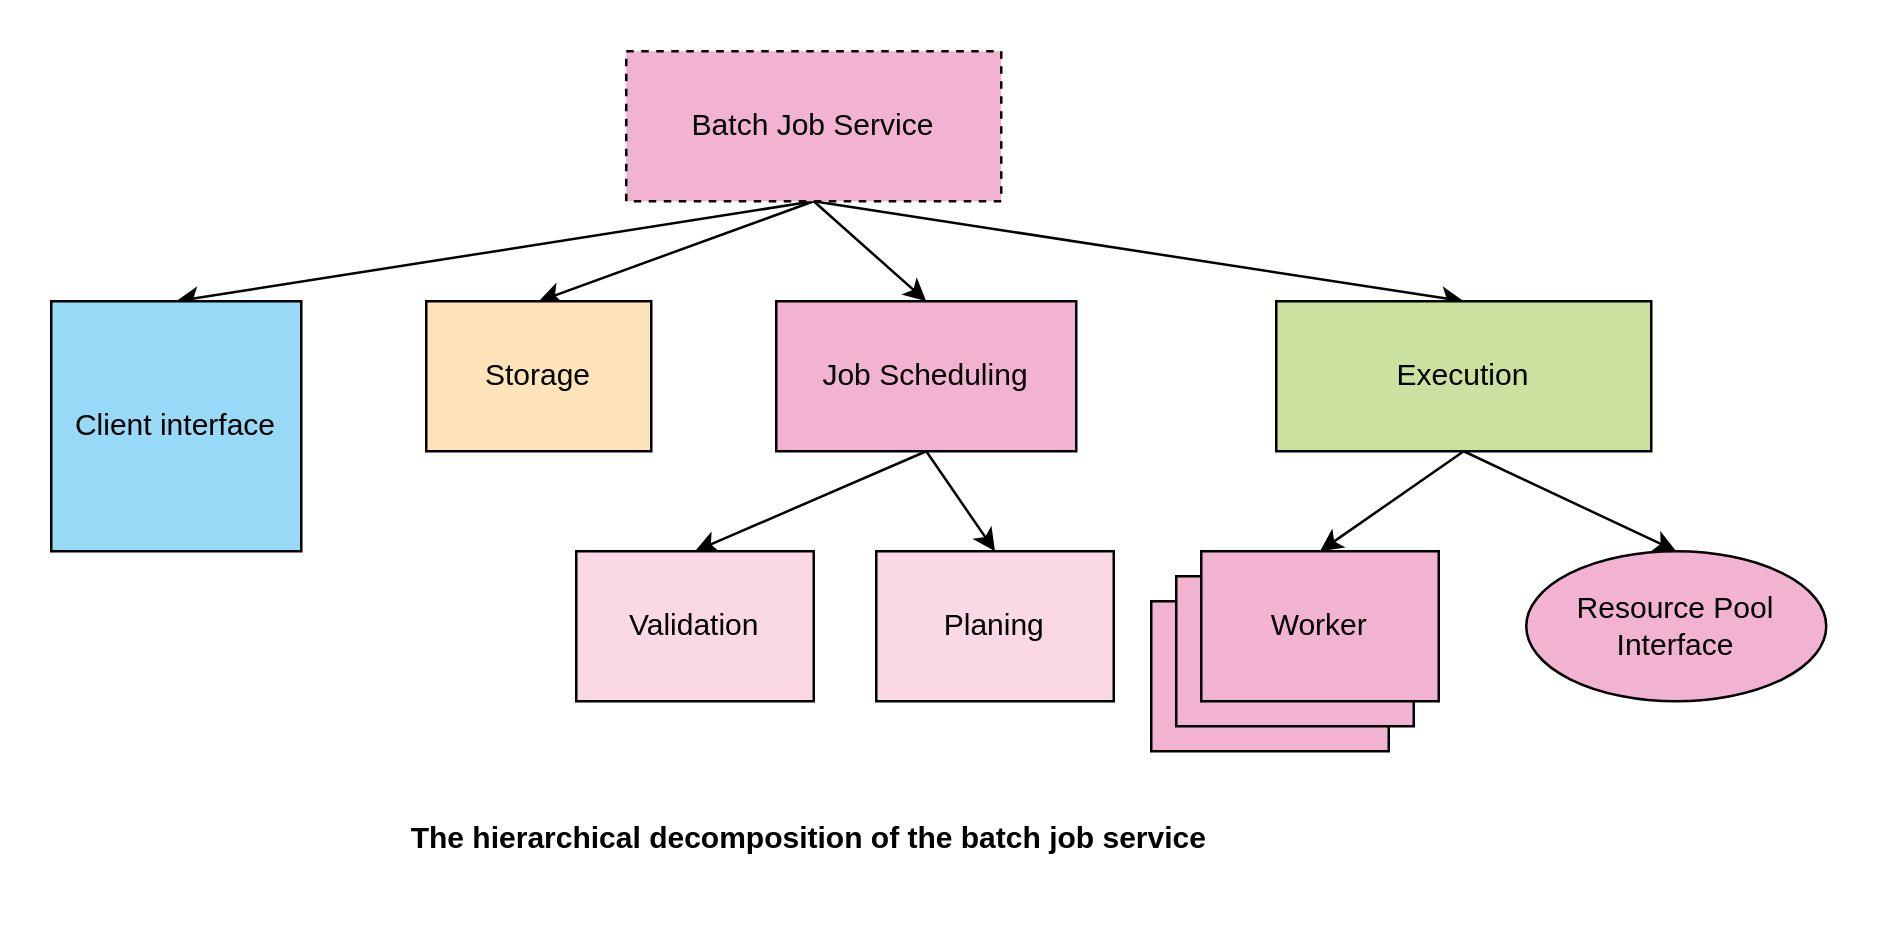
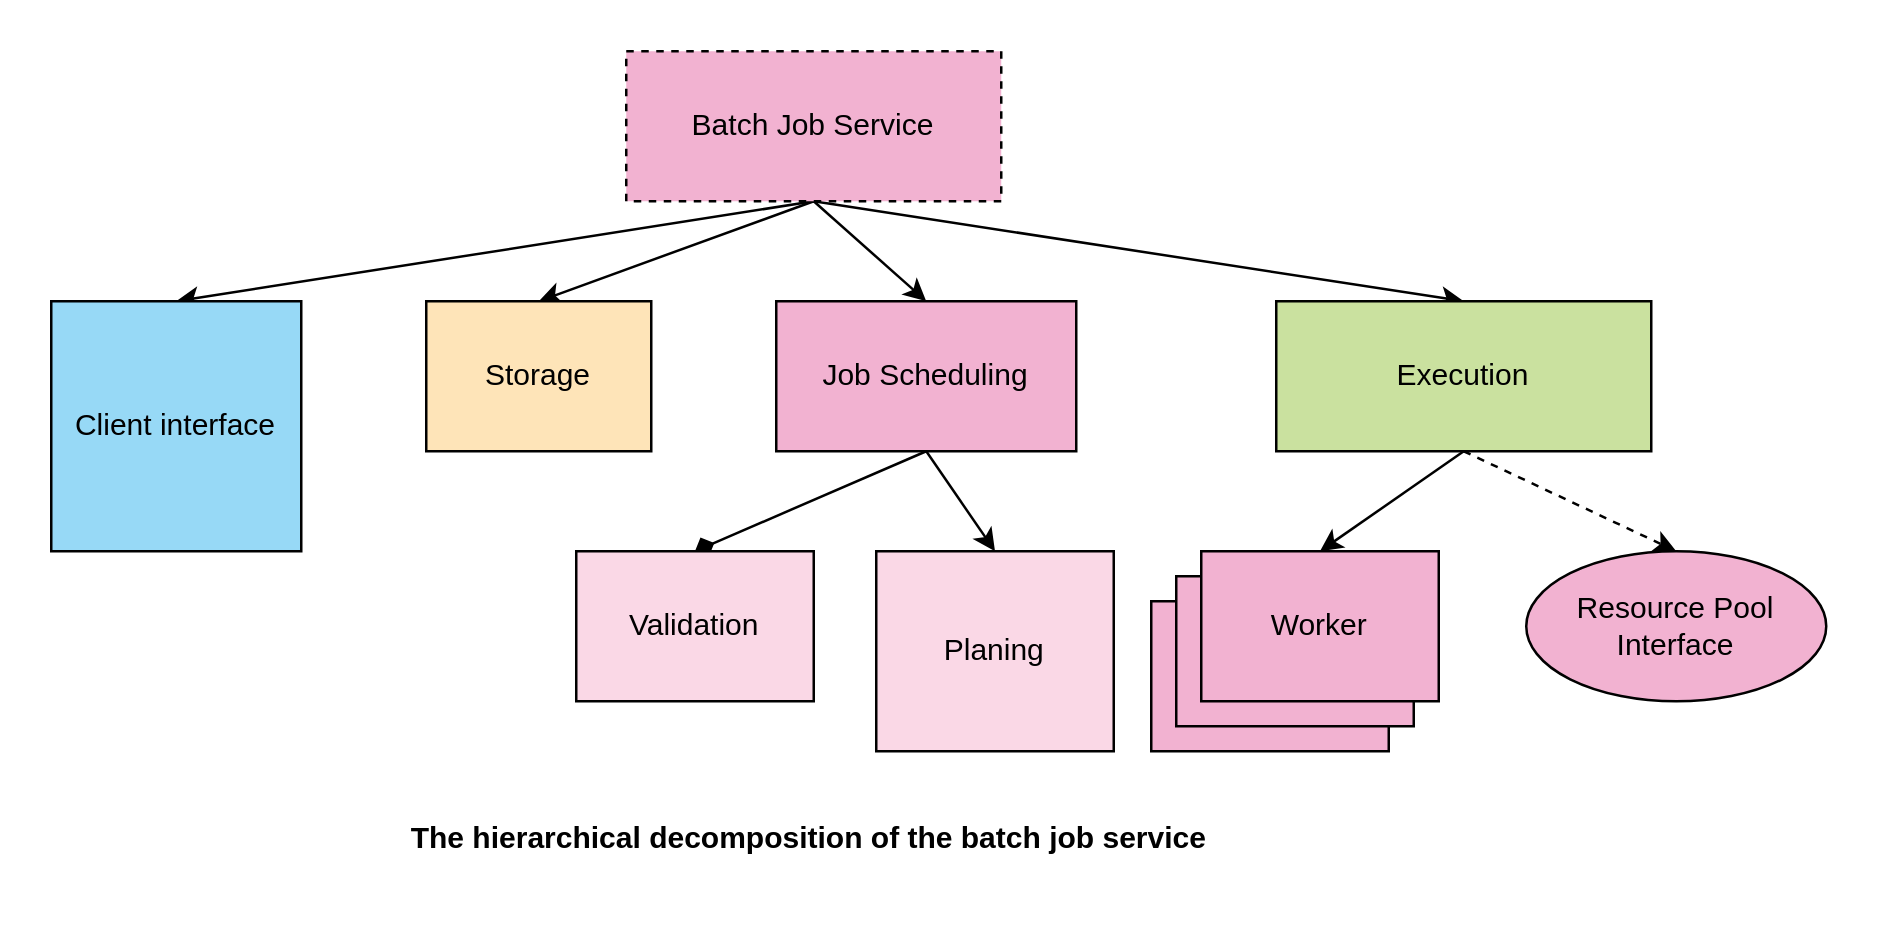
  <mxCell id="0" />
  <mxCell id="1" parent="0" />
  <mxCell id="2" style="rounded=0;orthogonalLoop=1;jettySize=auto;html=1;exitX=0.5;exitY=1;exitDx=0;exitDy=0;entryX=0.5;entryY=0;entryDx=0;entryDy=0;" edge="1" parent="1" source="6" target="7"><mxGeometry relative="1" as="geometry" /></mxCell>
  <mxCell id="3" style="edgeStyle=none;rounded=0;orthogonalLoop=1;jettySize=auto;html=1;exitX=0.5;exitY=1;exitDx=0;exitDy=0;entryX=0.5;entryY=0;entryDx=0;entryDy=0;" edge="1" parent="1" source="6" target="8"><mxGeometry relative="1" as="geometry" /></mxCell>
  <mxCell id="4" style="edgeStyle=none;rounded=0;orthogonalLoop=1;jettySize=auto;html=1;exitX=0.5;exitY=1;exitDx=0;exitDy=0;entryX=0.5;entryY=0;entryDx=0;entryDy=0;" edge="1" parent="1" source="6" target="11"><mxGeometry relative="1" as="geometry" /></mxCell>
  <mxCell id="5" style="edgeStyle=none;rounded=0;orthogonalLoop=1;jettySize=auto;html=1;exitX=0.5;exitY=1;exitDx=0;exitDy=0;entryX=0.5;entryY=0;entryDx=0;entryDy=0;" edge="1" parent="1" source="6" target="14"><mxGeometry relative="1" as="geometry" /></mxCell>
  <mxCell id="6" value="Batch Job Service" style="rounded=0;whiteSpace=wrap;html=1;fillColor=#f2b2d1;dashed=1;" vertex="1" parent="1"><mxGeometry x="250" y="20" width="150" height="60" as="geometry" /></mxCell>
  <mxCell id="7" value="Client interface" style="rounded=0;whiteSpace=wrap;html=1;fillColor=#97D9F6;" vertex="1" parent="1"><mxGeometry x="20" y="120" width="100" height="100" as="geometry" /></mxCell>
  <mxCell id="8" value="Storage" style="rounded=0;whiteSpace=wrap;html=1;fillColor=#FEE4B8;" vertex="1" parent="1"><mxGeometry x="170" y="120" width="90" height="60" as="geometry" /></mxCell>
- <mxCell id="9" style="edgeStyle=none;rounded=0;orthogonalLoop=1;jettySize=auto;html=1;exitX=0.5;exitY=1;exitDx=0;exitDy=0;entryX=0.5;entryY=0;entryDx=0;entryDy=0;" edge="1" parent="1" source="11" target="15"><mxGeometry relative="1" as="geometry" /></mxCell>
+ <mxCell id="9" style="edgeStyle=none;rounded=0;orthogonalLoop=1;jettySize=auto;html=1;exitX=0.5;exitY=1;exitDx=0;exitDy=0;entryX=0.5;entryY=0;entryDx=0;entryDy=0;endArrow=diamond;" edge="1" parent="1" source="11" target="15"><mxGeometry relative="1" as="geometry" /></mxCell>
  <mxCell id="10" style="edgeStyle=none;rounded=0;orthogonalLoop=1;jettySize=auto;html=1;exitX=0.5;exitY=1;exitDx=0;exitDy=0;entryX=0.5;entryY=0;entryDx=0;entryDy=0;" edge="1" parent="1" source="11" target="16"><mxGeometry relative="1" as="geometry" /></mxCell>
  <mxCell id="11" value="Job Scheduling" style="rounded=0;whiteSpace=wrap;html=1;fillColor=#f2b2d1;" vertex="1" parent="1"><mxGeometry x="310" y="120" width="120" height="60" as="geometry" /></mxCell>
  <mxCell id="12" style="edgeStyle=none;rounded=0;orthogonalLoop=1;jettySize=auto;html=1;exitX=0.5;exitY=1;exitDx=0;exitDy=0;entryX=0.5;entryY=0;entryDx=0;entryDy=0;" edge="1" parent="1" source="14" target="20"><mxGeometry relative="1" as="geometry"><mxPoint x="570" y="220" as="targetPoint" /></mxGeometry></mxCell>
- <mxCell id="13" style="edgeStyle=none;rounded=0;orthogonalLoop=1;jettySize=auto;html=1;exitX=0.5;exitY=1;exitDx=0;exitDy=0;entryX=0.5;entryY=0;entryDx=0;entryDy=0;" edge="1" parent="1" source="14" target="21"><mxGeometry relative="1" as="geometry" /></mxCell>
+ <mxCell id="13" style="edgeStyle=none;rounded=0;orthogonalLoop=1;jettySize=auto;html=1;exitX=0.5;exitY=1;exitDx=0;exitDy=0;entryX=0.5;entryY=0;entryDx=0;entryDy=0;dashed=1;" edge="1" parent="1" source="14" target="21"><mxGeometry relative="1" as="geometry" /></mxCell>
  <mxCell id="14" value="Execution" style="rounded=0;whiteSpace=wrap;html=1;fillColor=#CAE19F;" vertex="1" parent="1"><mxGeometry x="510" y="120" width="150" height="60" as="geometry" /></mxCell>
  <mxCell id="15" value="Validation" style="rounded=0;whiteSpace=wrap;html=1;fillColor=#FAD8E6;" vertex="1" parent="1"><mxGeometry x="230" y="220" width="95" height="60" as="geometry" /></mxCell>
- <mxCell id="16" value="Planing" style="rounded=0;whiteSpace=wrap;html=1;fillColor=#FAD8E6;" vertex="1" parent="1"><mxGeometry x="350" y="220" width="95" height="60" as="geometry" /></mxCell>
+ <mxCell id="16" value="Planing" style="rounded=0;whiteSpace=wrap;html=1;fillColor=#FAD8E6;" vertex="1" parent="1"><mxGeometry x="350" y="220" width="95" height="80" as="geometry" /></mxCell>
  <mxCell id="17" value="" style="group;fillColor=default;" vertex="1" connectable="0" parent="1"><mxGeometry x="460" y="220" width="115" height="80" as="geometry" /></mxCell>
  <mxCell id="18" value="Worker" style="rounded=0;whiteSpace=wrap;html=1;fillColor=#f2b2d1;" vertex="1" parent="17"><mxGeometry y="20" width="95" height="60" as="geometry" /></mxCell>
  <mxCell id="19" value="Worker" style="rounded=0;whiteSpace=wrap;html=1;fillColor=#f2b2d1;" vertex="1" parent="17"><mxGeometry x="10" y="10" width="95" height="60" as="geometry" /></mxCell>
  <mxCell id="20" value="Worker" style="rounded=0;whiteSpace=wrap;html=1;fillColor=#f2b2d1;" vertex="1" parent="17"><mxGeometry x="20" width="95" height="60" as="geometry" /></mxCell>
  <mxCell id="21" value="Resource Pool Interface" style="ellipse;whiteSpace=wrap;html=1;fillColor=#f2b2d1;" vertex="1" parent="1"><mxGeometry x="610" y="220" width="120" height="60" as="geometry" /></mxCell>
  <mxCell id="22" value="&lt;b&gt;The hierarchical decomposition of the batch job service&amp;nbsp;&lt;/b&gt;" style="text;html=1;strokeColor=none;fillColor=none;align=center;verticalAlign=middle;whiteSpace=wrap;rounded=0;" vertex="1" parent="1"><mxGeometry x="155" y="320" width="340" height="30" as="geometry" /></mxCell>
